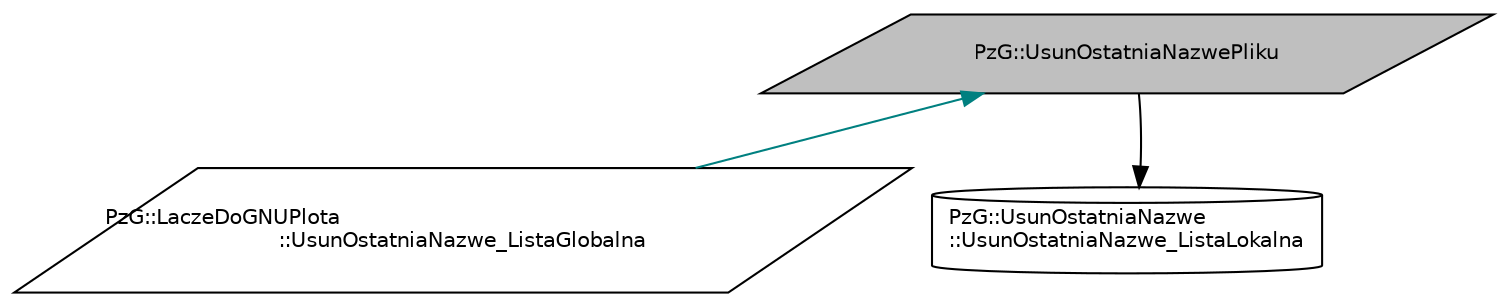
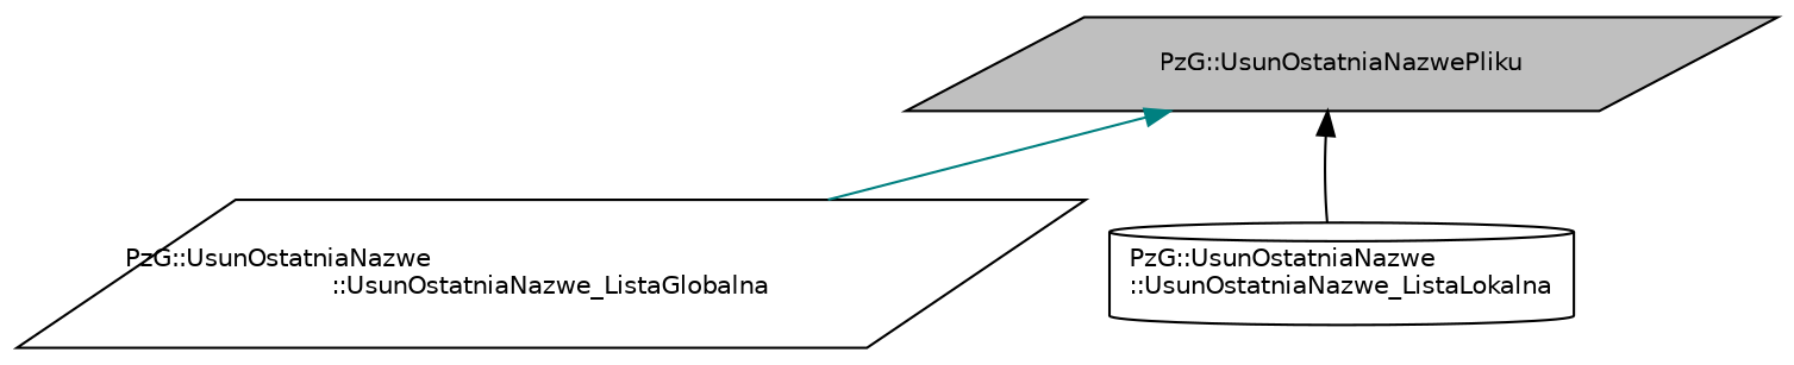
  digraph {
    rankdir=TB
    node [color=black fillcolor=white fontname=Helvetica fontsize=10 shape=parallelogram style=filled]
    edge [dir=back fontname=Helvetica fontsize=10 labelfontname=Helvetica labelfontsize=10 style=solid]
    n1 [fillcolor=grey75 fontcolor=black height=0.2 label="PzG::UsunOstatniaNazwePliku" width=0.4]
-   n2 [height=0.2 label="PzG::LaczeDoGNUPlota\l::UsunOstatniaNazwe_ListaGlobalna" width=0.4]
+   n2 [height=0.2 label="PzG::UsunOstatniaNazwe\l::UsunOstatniaNazwe_ListaGlobalna" width=0.4]
    n3 [height=0.2 label="PzG::UsunOstatniaNazwe\l::UsunOstatniaNazwe_ListaLokalna" shape=cylinder width=0.4]
    n1 -> n2 [color=teal]
-   n3 -> n1 [color=black]
+   n1 -> n3 [color=black]
  }
